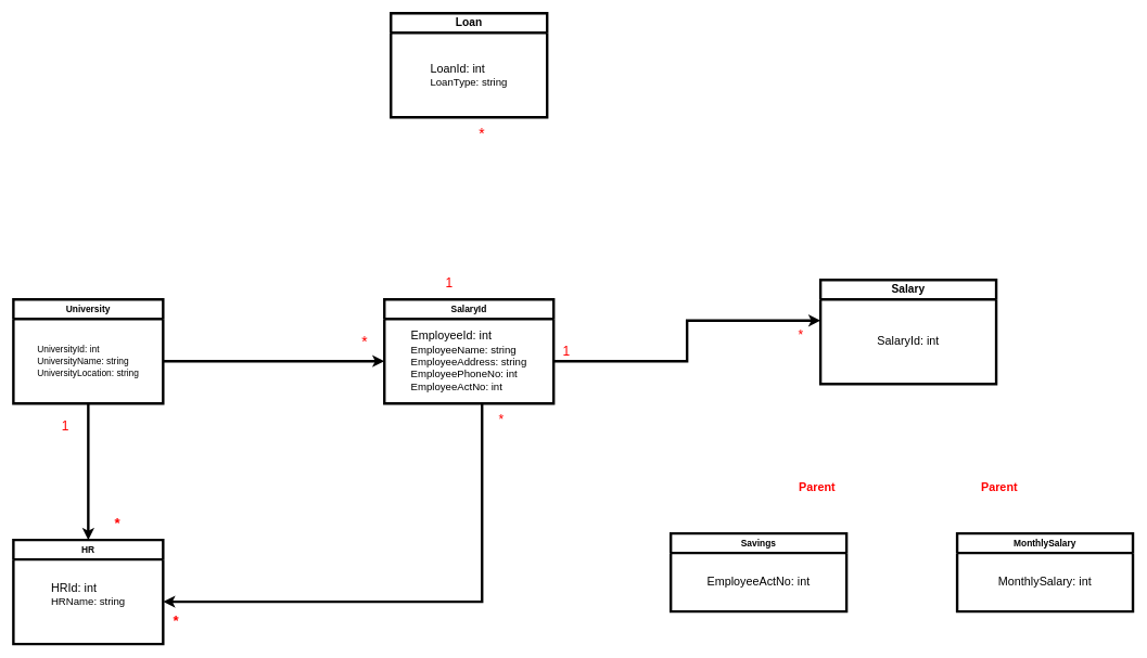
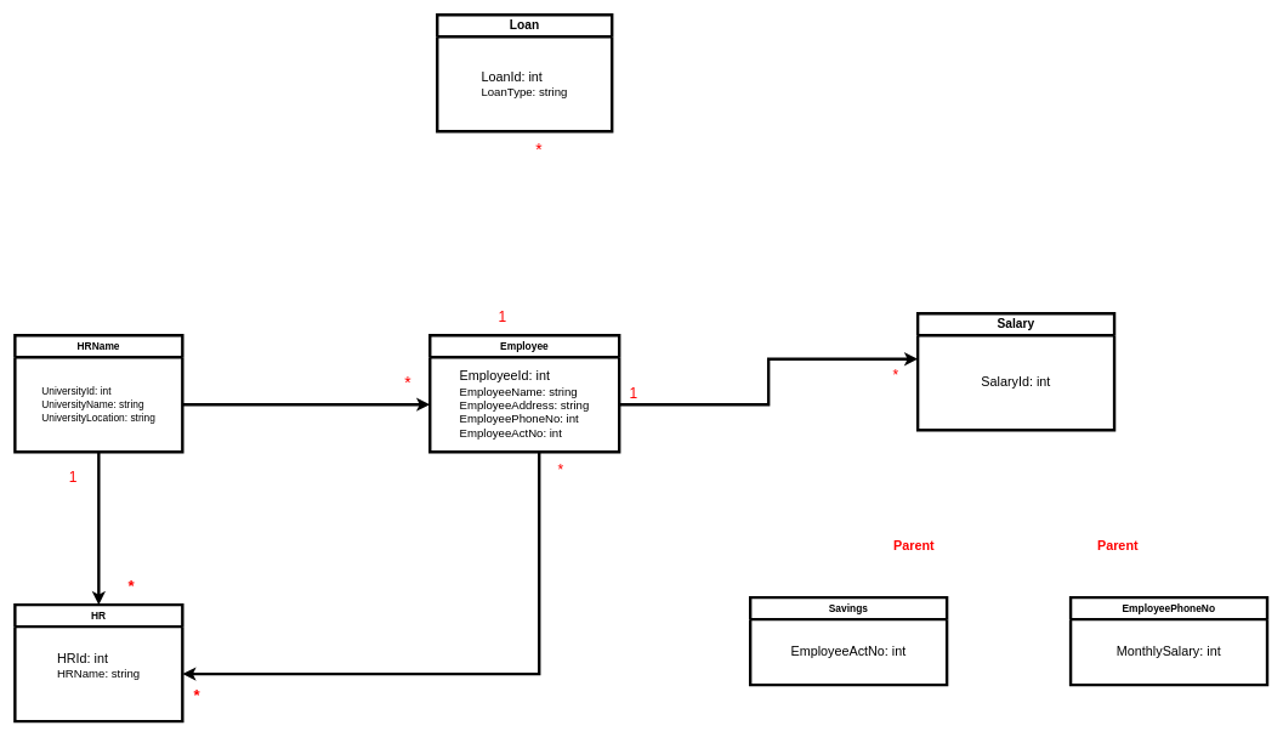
  <mxCell id="0" />
  <mxCell id="1" parent="0" />
  <mxCell id="2" value="&lt;font style=&quot;font-size: 17px;&quot;&gt;&lt;b&gt;Salary&lt;/b&gt;&lt;/font&gt;" style="swimlane;fontStyle=0;childLayout=stackLayout;horizontal=1;startSize=30;horizontalStack=0;resizeParent=1;resizeParentMax=0;resizeLast=0;collapsible=1;marginBottom=0;whiteSpace=wrap;html=1;strokeWidth=4;" vertex="1" parent="1"><mxGeometry x="1260" y="430" width="270" height="160" as="geometry" /></mxCell>
  <mxCell id="3" value="&lt;font style=&quot;font-size: 18px;&quot;&gt;SalaryId: int&lt;/font&gt;" style="text;html=1;strokeColor=none;fillColor=none;align=center;verticalAlign=middle;whiteSpace=wrap;rounded=0;fontSize=17;" vertex="1" parent="2"><mxGeometry y="30" width="270" height="130" as="geometry" /></mxCell>
  <mxCell id="4" value="&lt;font style=&quot;font-size: 17px;&quot;&gt;&lt;b&gt;Loan&lt;/b&gt;&lt;/font&gt;" style="swimlane;fontStyle=0;childLayout=stackLayout;horizontal=1;startSize=30;horizontalStack=0;resizeParent=1;resizeParentMax=0;resizeLast=0;collapsible=1;marginBottom=0;whiteSpace=wrap;html=1;strokeWidth=4;" vertex="1" parent="1"><mxGeometry x="600" y="20" width="240" height="160" as="geometry" /></mxCell>
  <mxCell id="5" value="&lt;div style=&quot;text-align: justify;&quot;&gt;&lt;span style=&quot;background-color: initial;&quot;&gt;&lt;font style=&quot;font-size: 18px;&quot;&gt;LoanId: int&lt;/font&gt;&lt;/span&gt;&lt;/div&gt;&lt;div style=&quot;text-align: justify;&quot;&gt;&lt;span style=&quot;background-color: initial;&quot;&gt;&lt;font size=&quot;3&quot;&gt;LoanType: string&lt;/font&gt;&lt;/span&gt;&lt;/div&gt;" style="text;html=1;strokeColor=none;fillColor=none;align=center;verticalAlign=middle;whiteSpace=wrap;rounded=0;fontSize=17;" vertex="1" parent="4"><mxGeometry y="30" width="240" height="130" as="geometry" /></mxCell>
- <mxCell id="6" value="&lt;b&gt;&lt;font style=&quot;font-size: 14px;&quot;&gt;MonthlySalary&lt;/font&gt;&lt;/b&gt;" style="swimlane;fontStyle=0;childLayout=stackLayout;horizontal=1;startSize=30;horizontalStack=0;resizeParent=1;resizeParentMax=0;resizeLast=0;collapsible=1;marginBottom=0;whiteSpace=wrap;html=1;strokeWidth=4;" vertex="1" parent="1"><mxGeometry x="1470" y="820" width="270" height="120" as="geometry" /></mxCell>
+ <mxCell id="6" value="&lt;b&gt;&lt;font style=&quot;font-size: 14px;&quot;&gt;EmployeePhoneNo&lt;/font&gt;&lt;/b&gt;" style="swimlane;fontStyle=0;childLayout=stackLayout;horizontal=1;startSize=30;horizontalStack=0;resizeParent=1;resizeParentMax=0;resizeLast=0;collapsible=1;marginBottom=0;whiteSpace=wrap;html=1;strokeWidth=4;" vertex="1" parent="1"><mxGeometry x="1470" y="820" width="270" height="120" as="geometry" /></mxCell>
  <mxCell id="7" value="&lt;font style=&quot;font-size: 18px;&quot;&gt;MonthlySalary: int&lt;/font&gt;" style="text;html=1;strokeColor=none;fillColor=none;align=center;verticalAlign=middle;whiteSpace=wrap;rounded=0;fontSize=17;" vertex="1" parent="6"><mxGeometry y="30" width="270" height="90" as="geometry" /></mxCell>
- <mxCell id="8" value="&lt;b&gt;&lt;font style=&quot;font-size: 14px;&quot;&gt;SalaryId&lt;/font&gt;&lt;/b&gt;" style="swimlane;fontStyle=0;childLayout=stackLayout;horizontal=1;startSize=30;horizontalStack=0;resizeParent=1;resizeParentMax=0;resizeLast=0;collapsible=1;marginBottom=0;whiteSpace=wrap;html=1;strokeWidth=4;" vertex="1" parent="1"><mxGeometry x="590" y="460" width="260" height="160" as="geometry" /></mxCell>
+ <mxCell id="8" value="&lt;b&gt;&lt;font style=&quot;font-size: 14px;&quot;&gt;Employee&lt;/font&gt;&lt;/b&gt;" style="swimlane;fontStyle=0;childLayout=stackLayout;horizontal=1;startSize=30;horizontalStack=0;resizeParent=1;resizeParentMax=0;resizeLast=0;collapsible=1;marginBottom=0;whiteSpace=wrap;html=1;strokeWidth=4;" vertex="1" parent="1"><mxGeometry x="590" y="460" width="260" height="160" as="geometry" /></mxCell>
  <mxCell id="9" value="&lt;div style=&quot;text-align: justify;&quot;&gt;&lt;span style=&quot;background-color: initial;&quot;&gt;&lt;font style=&quot;font-size: 18px;&quot;&gt;EmployeeId: int&lt;/font&gt;&lt;/span&gt;&lt;/div&gt;&lt;font size=&quot;3&quot; style=&quot;&quot;&gt;&lt;div style=&quot;text-align: justify;&quot;&gt;&lt;span style=&quot;background-color: initial;&quot;&gt;EmployeeName: string&lt;/span&gt;&lt;/div&gt;&lt;div style=&quot;text-align: justify;&quot;&gt;&lt;span style=&quot;background-color: initial;&quot;&gt;EmployeeAddress: string&lt;/span&gt;&lt;/div&gt;&lt;div style=&quot;text-align: justify;&quot;&gt;&lt;span style=&quot;background-color: initial;&quot;&gt;EmployeePhoneNo: int&lt;/span&gt;&lt;/div&gt;&lt;div style=&quot;text-align: justify;&quot;&gt;&lt;span style=&quot;background-color: initial;&quot;&gt;EmployeeActNo: int&lt;/span&gt;&lt;/div&gt;&lt;/font&gt;" style="text;html=1;strokeColor=none;fillColor=none;align=center;verticalAlign=middle;whiteSpace=wrap;rounded=0;fontSize=17;" vertex="1" parent="8"><mxGeometry y="30" width="260" height="130" as="geometry" /></mxCell>
  <mxCell id="10" value="&lt;b&gt;&lt;font style=&quot;font-size: 14px;&quot;&gt;HR&lt;/font&gt;&lt;/b&gt;" style="swimlane;fontStyle=0;childLayout=stackLayout;horizontal=1;startSize=30;horizontalStack=0;resizeParent=1;resizeParentMax=0;resizeLast=0;collapsible=1;marginBottom=0;whiteSpace=wrap;html=1;strokeWidth=4;" vertex="1" parent="1"><mxGeometry x="20" y="830" width="230" height="160" as="geometry" /></mxCell>
  <mxCell id="11" value="&lt;div style=&quot;text-align: justify;&quot;&gt;&lt;span style=&quot;background-color: initial;&quot;&gt;&lt;font style=&quot;font-size: 18px;&quot;&gt;HRId: int&lt;/font&gt;&lt;/span&gt;&lt;/div&gt;&lt;font style=&quot;&quot;&gt;&lt;div style=&quot;text-align: justify;&quot;&gt;&lt;span style=&quot;background-color: initial;&quot;&gt;&lt;font size=&quot;3&quot;&gt;HRName: string&lt;/font&gt;&lt;/span&gt;&lt;/div&gt;&lt;div style=&quot;text-align: justify;&quot;&gt;&lt;br&gt;&lt;/div&gt;&lt;/font&gt;" style="text;html=1;strokeColor=none;fillColor=none;align=center;verticalAlign=middle;whiteSpace=wrap;rounded=0;fontSize=17;" vertex="1" parent="10"><mxGeometry y="30" width="230" height="130" as="geometry" /></mxCell>
- <mxCell id="12" value="&lt;b&gt;&lt;font style=&quot;font-size: 14px;&quot;&gt;University&lt;/font&gt;&lt;/b&gt;" style="swimlane;fontStyle=0;childLayout=stackLayout;horizontal=1;startSize=30;horizontalStack=0;resizeParent=1;resizeParentMax=0;resizeLast=0;collapsible=1;marginBottom=0;whiteSpace=wrap;html=1;strokeWidth=4;" vertex="1" parent="1"><mxGeometry x="20" y="460" width="230" height="160" as="geometry" /></mxCell>
+ <mxCell id="12" value="&lt;b&gt;&lt;font style=&quot;font-size: 14px;&quot;&gt;HRName&lt;/font&gt;&lt;/b&gt;" style="swimlane;fontStyle=0;childLayout=stackLayout;horizontal=1;startSize=30;horizontalStack=0;resizeParent=1;resizeParentMax=0;resizeLast=0;collapsible=1;marginBottom=0;whiteSpace=wrap;html=1;strokeWidth=4;" vertex="1" parent="1"><mxGeometry x="20" y="460" width="230" height="160" as="geometry" /></mxCell>
  <mxCell id="13" value="&lt;div style=&quot;text-align: justify;&quot;&gt;&lt;span style=&quot;font-size: 14px; background-color: initial;&quot;&gt;UniversityId: int&lt;/span&gt;&lt;/div&gt;&lt;font style=&quot;font-size: 14px;&quot;&gt;&lt;div style=&quot;text-align: justify;&quot;&gt;&lt;span style=&quot;background-color: initial;&quot;&gt;UniversityName: string&lt;/span&gt;&lt;/div&gt;UniversityLocation: string&lt;br&gt;&lt;/font&gt;" style="text;html=1;strokeColor=none;fillColor=none;align=center;verticalAlign=middle;whiteSpace=wrap;rounded=0;fontSize=17;" vertex="1" parent="12"><mxGeometry y="30" width="230" height="130" as="geometry" /></mxCell>
  <mxCell id="14" value="&lt;font color=&quot;#ff0000&quot;&gt;&lt;b&gt;Parent&lt;/b&gt;&lt;/font&gt;" style="text;html=1;strokeColor=none;fillColor=none;align=center;verticalAlign=middle;whiteSpace=wrap;rounded=0;fontSize=18;fontFamily=Helvetica;" vertex="1" parent="1"><mxGeometry x="1500" y="740" width="70" height="20" as="geometry" /></mxCell>
  <mxCell id="15" value="&lt;b&gt;&lt;font style=&quot;font-size: 14px;&quot;&gt;Savings&lt;/font&gt;&lt;/b&gt;" style="swimlane;fontStyle=0;childLayout=stackLayout;horizontal=1;startSize=30;horizontalStack=0;resizeParent=1;resizeParentMax=0;resizeLast=0;collapsible=1;marginBottom=0;whiteSpace=wrap;html=1;strokeWidth=4;" vertex="1" parent="1"><mxGeometry x="1030" y="820" width="270" height="120" as="geometry" /></mxCell>
  <mxCell id="16" value="&lt;font style=&quot;font-size: 18px;&quot;&gt;EmployeeActNo: int&lt;/font&gt;" style="text;html=1;strokeColor=none;fillColor=none;align=center;verticalAlign=middle;whiteSpace=wrap;rounded=0;fontSize=17;" vertex="1" parent="15"><mxGeometry y="30" width="270" height="90" as="geometry" /></mxCell>
  <mxCell id="17" value="&lt;font color=&quot;#ff0000&quot;&gt;&lt;b&gt;Parent&lt;/b&gt;&lt;/font&gt;" style="text;html=1;strokeColor=none;fillColor=none;align=center;verticalAlign=middle;whiteSpace=wrap;rounded=0;fontSize=18;fontFamily=Helvetica;" vertex="1" parent="1"><mxGeometry x="1220" y="740" width="70" height="20" as="geometry" /></mxCell>
  <mxCell id="18" style="edgeStyle=orthogonalEdgeStyle;rounded=0;orthogonalLoop=1;jettySize=auto;html=1;strokeWidth=4;fontFamily=Helvetica;fontSize=18;fontColor=#FF0000;" edge="1" parent="1" source="13" target="10"><mxGeometry relative="1" as="geometry" /></mxCell>
  <mxCell id="19" style="edgeStyle=orthogonalEdgeStyle;rounded=0;orthogonalLoop=1;jettySize=auto;html=1;entryX=0;entryY=0.5;entryDx=0;entryDy=0;strokeWidth=4;fontFamily=Helvetica;fontSize=18;fontColor=#FF0000;" edge="1" parent="1" source="13" target="9"><mxGeometry relative="1" as="geometry" /></mxCell>
  <mxCell id="20" value="&lt;font style=&quot;font-size: 20px;&quot;&gt;1&lt;/font&gt;" style="text;html=1;strokeColor=none;fillColor=none;align=center;verticalAlign=middle;whiteSpace=wrap;rounded=0;fontSize=18;fontFamily=Helvetica;fontColor=#FF0000;" vertex="1" parent="1"><mxGeometry x="70" y="640" width="60" height="30" as="geometry" /></mxCell>
  <mxCell id="21" value="&lt;font size=&quot;1&quot; style=&quot;&quot;&gt;&lt;b style=&quot;font-size: 22px;&quot;&gt;*&lt;/b&gt;&lt;/font&gt;" style="text;html=1;strokeColor=none;fillColor=none;align=center;verticalAlign=middle;whiteSpace=wrap;rounded=0;fontSize=18;fontFamily=Helvetica;fontColor=#FF0000;" vertex="1" parent="1"><mxGeometry x="150" y="790" width="60" height="30" as="geometry" /></mxCell>
  <mxCell id="22" value="&lt;font style=&quot;font-size: 23px;&quot;&gt;*&lt;/font&gt;" style="text;html=1;strokeColor=none;fillColor=none;align=center;verticalAlign=middle;whiteSpace=wrap;rounded=0;fontSize=18;fontFamily=Helvetica;fontColor=#FF0000;" vertex="1" parent="1"><mxGeometry x="530" y="510" width="60" height="30" as="geometry" /></mxCell>
  <mxCell id="23" style="edgeStyle=orthogonalEdgeStyle;rounded=0;orthogonalLoop=1;jettySize=auto;html=1;entryX=1;entryY=0.5;entryDx=0;entryDy=0;strokeWidth=4;fontFamily=Helvetica;fontSize=20;fontColor=#FF0000;" edge="1" parent="1" source="9" target="11"><mxGeometry relative="1" as="geometry"><Array as="points"><mxPoint x="740" y="925" /></Array></mxGeometry></mxCell>
  <mxCell id="24" value="&lt;font style=&quot;font-size: 20px;&quot;&gt;*&lt;/font&gt;" style="text;html=1;strokeColor=none;fillColor=none;align=center;verticalAlign=middle;whiteSpace=wrap;rounded=0;fontSize=18;fontFamily=Helvetica;fontColor=#FF0000;" vertex="1" parent="1"><mxGeometry x="740" y="630" width="60" height="30" as="geometry" /></mxCell>
  <mxCell id="25" value="&lt;font size=&quot;1&quot; style=&quot;&quot;&gt;&lt;b style=&quot;font-size: 22px;&quot;&gt;*&lt;/b&gt;&lt;/font&gt;" style="text;html=1;strokeColor=none;fillColor=none;align=center;verticalAlign=middle;whiteSpace=wrap;rounded=0;fontSize=18;fontFamily=Helvetica;fontColor=#FF0000;" vertex="1" parent="1"><mxGeometry x="240" y="940" width="60" height="30" as="geometry" /></mxCell>
  <mxCell id="26" style="edgeStyle=orthogonalEdgeStyle;rounded=0;orthogonalLoop=1;jettySize=auto;html=1;entryX=0;entryY=0.25;entryDx=0;entryDy=0;strokeWidth=4;fontFamily=Helvetica;fontSize=20;fontColor=#FF0000;" edge="1" parent="1" source="9" target="3"><mxGeometry relative="1" as="geometry" /></mxCell>
  <mxCell id="27" value="&lt;font style=&quot;font-size: 20px;&quot;&gt;1&lt;/font&gt;" style="text;html=1;strokeColor=none;fillColor=none;align=center;verticalAlign=middle;whiteSpace=wrap;rounded=0;fontSize=18;fontFamily=Helvetica;fontColor=#FF0000;" vertex="1" parent="1"><mxGeometry x="840" y="525" width="60" height="30" as="geometry" /></mxCell>
  <mxCell id="28" value="&lt;font style=&quot;font-size: 20px;&quot;&gt;*&lt;/font&gt;" style="text;html=1;strokeColor=none;fillColor=none;align=center;verticalAlign=middle;whiteSpace=wrap;rounded=0;fontSize=18;fontFamily=Helvetica;fontColor=#FF0000;" vertex="1" parent="1"><mxGeometry x="1200" y="500" width="60" height="30" as="geometry" /></mxCell>
  <mxCell id="29" value="&lt;font style=&quot;font-size: 20px;&quot;&gt;1&lt;/font&gt;" style="text;html=1;strokeColor=none;fillColor=none;align=center;verticalAlign=middle;whiteSpace=wrap;rounded=0;fontSize=18;fontFamily=Helvetica;fontColor=#FF0000;" vertex="1" parent="1"><mxGeometry x="660" y="420" width="60" height="30" as="geometry" /></mxCell>
  <mxCell id="30" value="&lt;font style=&quot;font-size: 23px;&quot;&gt;*&lt;/font&gt;" style="text;html=1;strokeColor=none;fillColor=none;align=center;verticalAlign=middle;whiteSpace=wrap;rounded=0;fontSize=18;fontFamily=Helvetica;fontColor=#FF0000;" vertex="1" parent="1"><mxGeometry x="710" y="190" width="60" height="30" as="geometry" /></mxCell>
